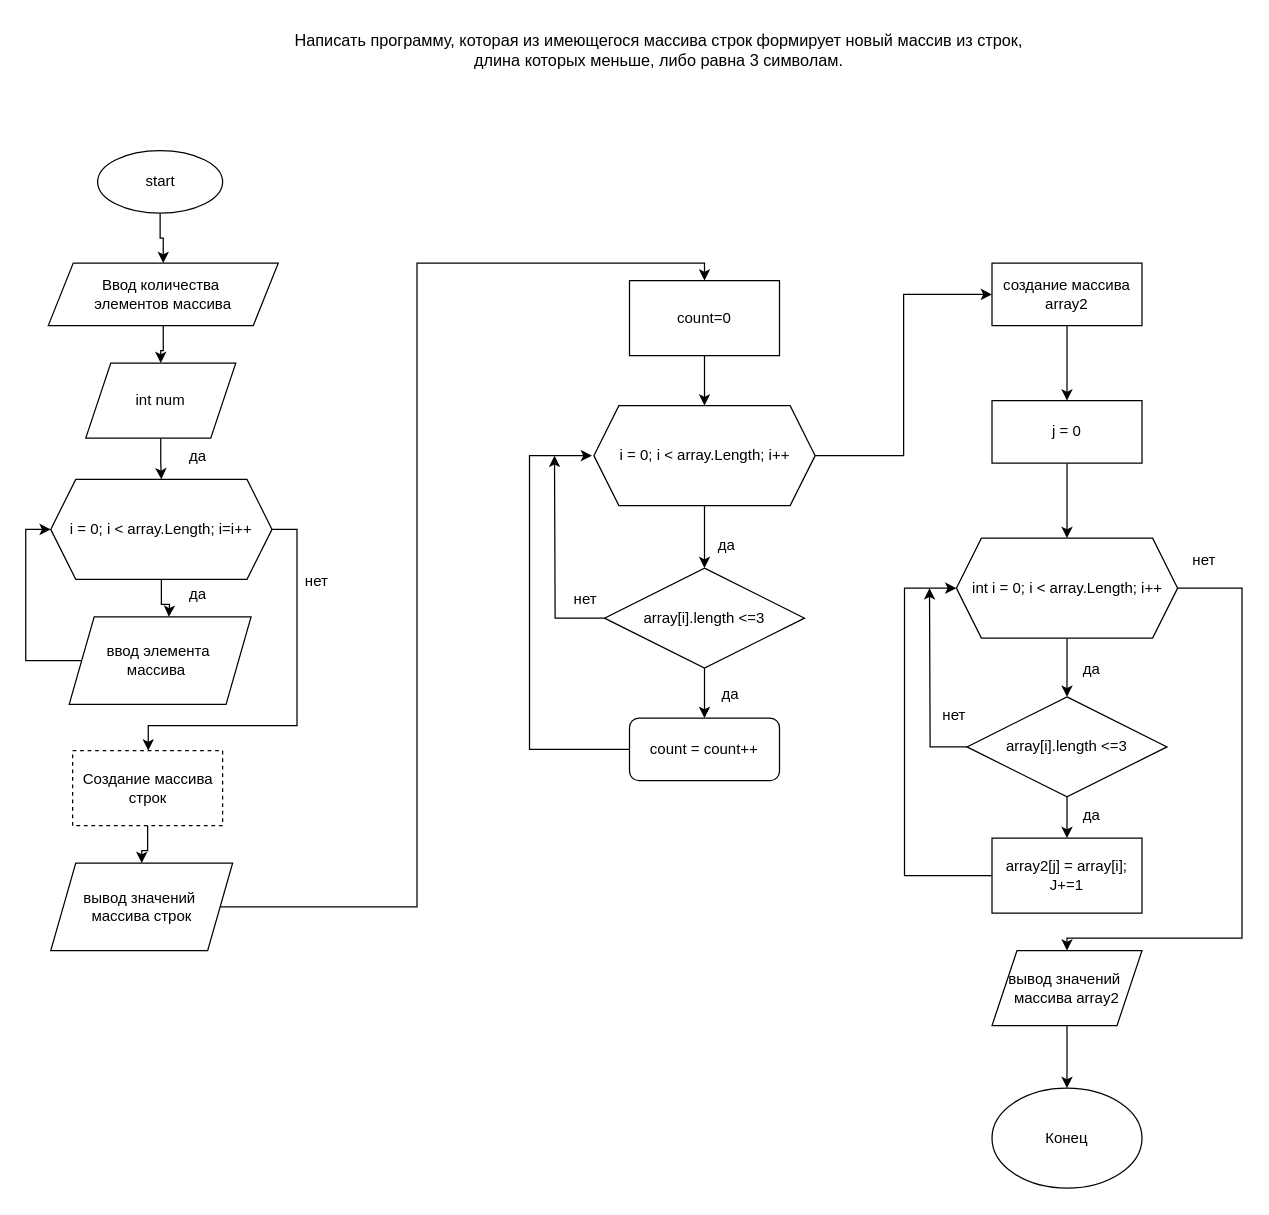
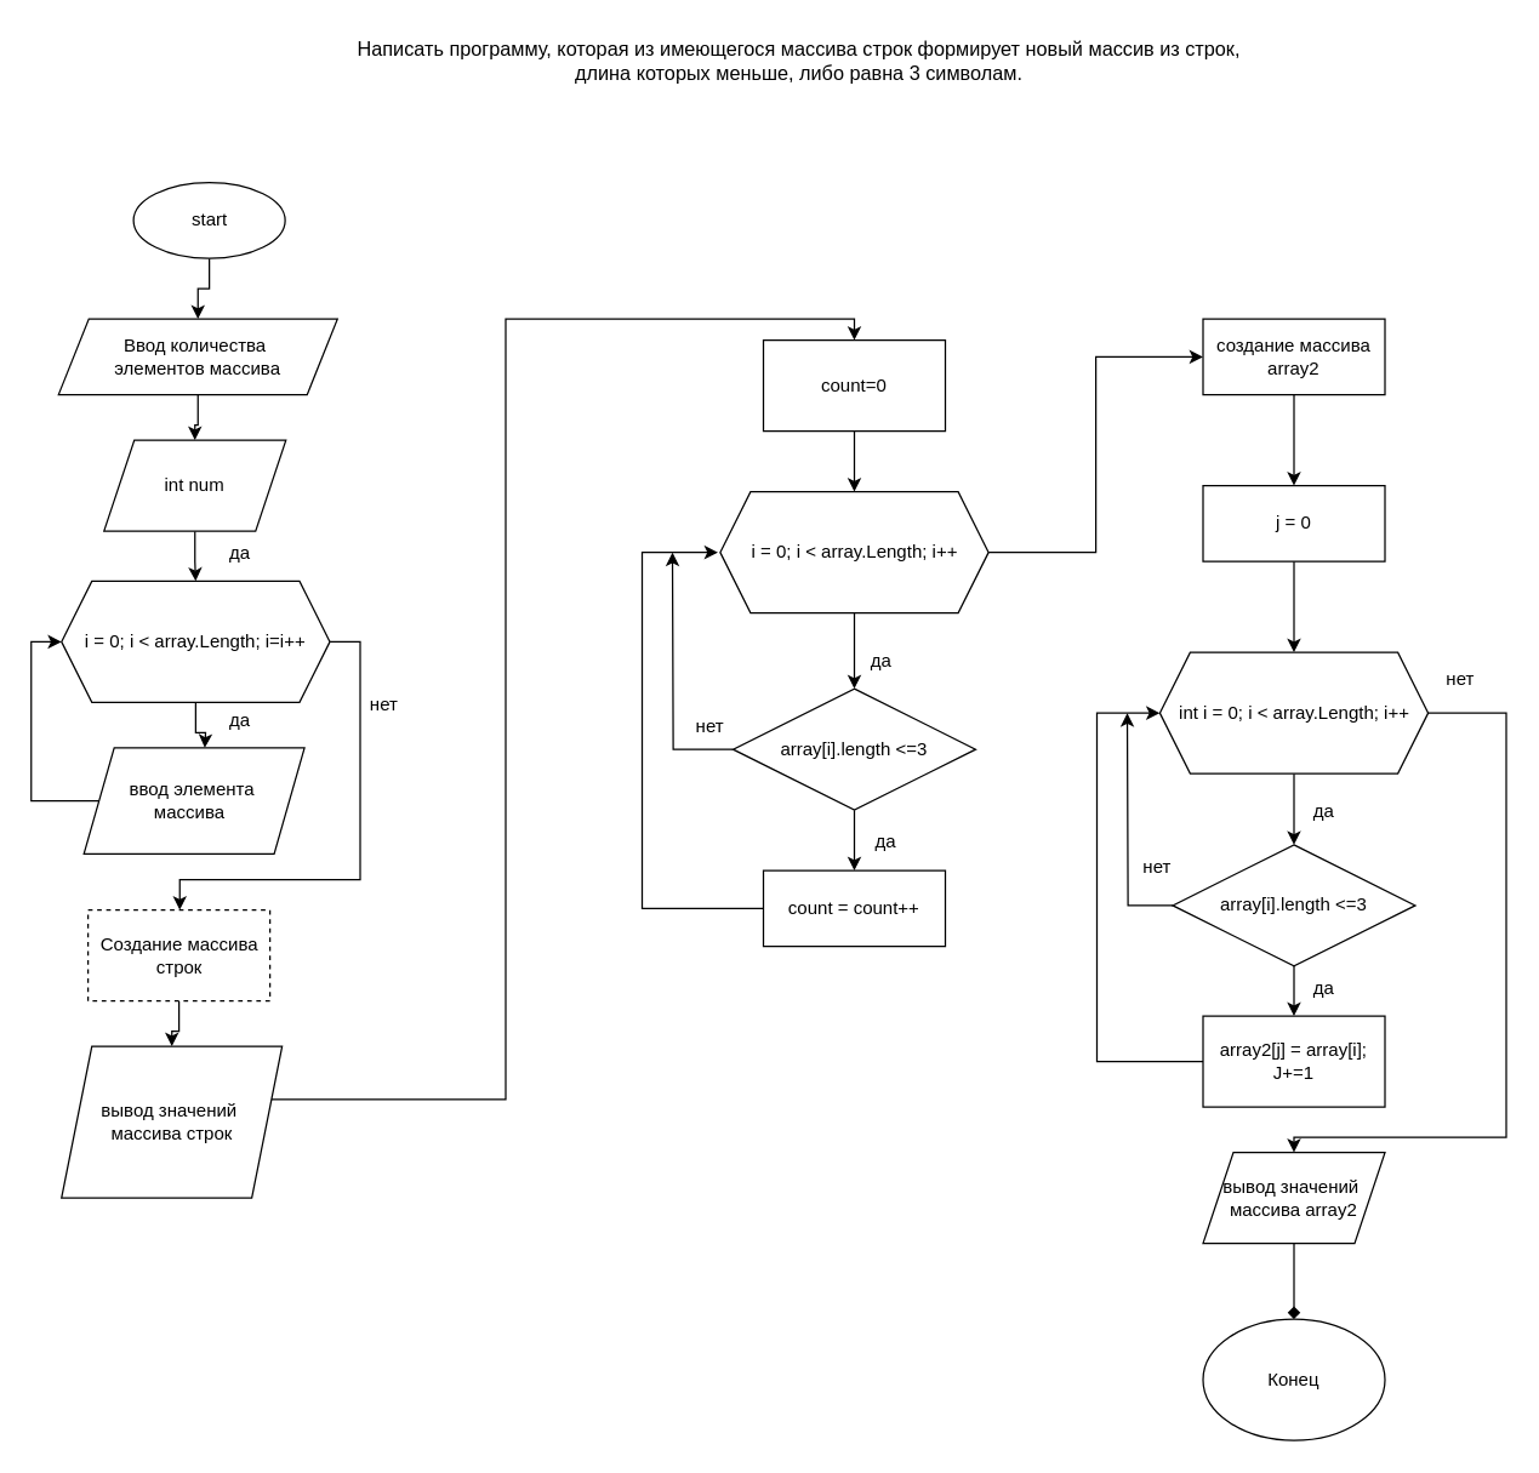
  <mxCell id="0" />
  <mxCell id="1" parent="0" />
  <mxCell id="2" value="" style="edgeStyle=orthogonalEdgeStyle;rounded=0;orthogonalLoop=1;jettySize=auto;html=1;" edge="1" parent="1" source="3" target="5"><mxGeometry relative="1" as="geometry" /></mxCell>
- <mxCell id="3" value="start" style="ellipse;whiteSpace=wrap;html=1;" parent="1" vertex="1"><mxGeometry x="77.5" y="120" width="100" height="50" as="geometry" /></mxCell>
+ <mxCell id="3" value="start" style="ellipse;whiteSpace=wrap;html=1;" parent="1" vertex="1"><mxGeometry x="87.5" y="120" width="100" height="50" as="geometry" /></mxCell>
  <mxCell id="4" style="edgeStyle=orthogonalEdgeStyle;rounded=0;orthogonalLoop=1;jettySize=auto;html=1;entryX=0.5;entryY=0;entryDx=0;entryDy=0;" edge="1" parent="1" source="5" target="37"><mxGeometry relative="1" as="geometry" /></mxCell>
  <mxCell id="5" value="Ввод количества&amp;nbsp;&lt;div&gt;элементов массива&lt;/div&gt;" style="shape=parallelogram;perimeter=parallelogramPerimeter;whiteSpace=wrap;html=1;fixedSize=1;" parent="1" vertex="1"><mxGeometry x="38" y="210" width="184" height="50" as="geometry" /></mxCell>
  <mxCell id="6" value="" style="edgeStyle=orthogonalEdgeStyle;rounded=0;orthogonalLoop=1;jettySize=auto;html=1;" parent="1" source="8" edge="1"><mxGeometry relative="1" as="geometry"><mxPoint x="134.524" y="493" as="targetPoint" /></mxGeometry></mxCell>
  <mxCell id="7" style="edgeStyle=orthogonalEdgeStyle;rounded=0;orthogonalLoop=1;jettySize=auto;html=1;exitX=1;exitY=0.5;exitDx=0;exitDy=0;" edge="1" parent="1" source="8" target="39"><mxGeometry relative="1" as="geometry"><Array as="points"><mxPoint x="237" y="423" /><mxPoint x="237" y="580" /><mxPoint x="118" y="580" /></Array></mxGeometry></mxCell>
  <mxCell id="8" value="i = 0; i &amp;lt; array.Length; i=i++" style="shape=hexagon;perimeter=hexagonPerimeter2;whiteSpace=wrap;html=1;fixedSize=1;" parent="1" vertex="1"><mxGeometry x="40" y="383" width="177" height="80" as="geometry" /></mxCell>
  <mxCell id="9" value="" style="edgeStyle=orthogonalEdgeStyle;rounded=0;orthogonalLoop=1;jettySize=auto;html=1;" parent="1" source="10" target="12" edge="1"><mxGeometry relative="1" as="geometry" /></mxCell>
  <mxCell id="10" value="count=0" style="rounded=0;whiteSpace=wrap;html=1;" parent="1" vertex="1"><mxGeometry x="503" y="224" width="120" height="60" as="geometry" /></mxCell>
  <mxCell id="11" value="" style="edgeStyle=orthogonalEdgeStyle;rounded=0;orthogonalLoop=1;jettySize=auto;html=1;" parent="1" source="12" target="16" edge="1"><mxGeometry relative="1" as="geometry" /></mxCell>
  <mxCell id="12" value="i = 0; i &amp;lt; array.Length; i++" style="shape=hexagon;perimeter=hexagonPerimeter2;whiteSpace=wrap;html=1;fixedSize=1;" parent="1" vertex="1"><mxGeometry x="474.5" y="324" width="177" height="80" as="geometry" /></mxCell>
  <mxCell id="13" value="" style="edgeStyle=orthogonalEdgeStyle;rounded=0;orthogonalLoop=1;jettySize=auto;html=1;" parent="1" source="16" target="18" edge="1"><mxGeometry relative="1" as="geometry" /></mxCell>
  <mxCell id="14" style="edgeStyle=orthogonalEdgeStyle;rounded=0;orthogonalLoop=1;jettySize=auto;html=1;entryX=0;entryY=0.5;entryDx=0;entryDy=0;exitX=1;exitY=0.5;exitDx=0;exitDy=0;" edge="1" parent="1" source="12" target="23"><mxGeometry relative="1" as="geometry" /></mxCell>
  <mxCell id="15" style="edgeStyle=orthogonalEdgeStyle;rounded=0;orthogonalLoop=1;jettySize=auto;html=1;" edge="1" parent="1" source="16"><mxGeometry relative="1" as="geometry"><mxPoint x="443" y="364" as="targetPoint" /></mxGeometry></mxCell>
  <mxCell id="16" value="array[i].length &amp;lt;=3" style="rhombus;whiteSpace=wrap;html=1;" parent="1" vertex="1"><mxGeometry x="483" y="454" width="160" height="80" as="geometry" /></mxCell>
  <mxCell id="17" style="edgeStyle=orthogonalEdgeStyle;rounded=0;orthogonalLoop=1;jettySize=auto;html=1;" parent="1" source="18" edge="1"><mxGeometry relative="1" as="geometry"><mxPoint x="473" y="364" as="targetPoint" /><Array as="points"><mxPoint x="423" y="599" /><mxPoint x="423" y="364" /></Array></mxGeometry></mxCell>
- <mxCell id="18" value="count = count++" style="whiteSpace=wrap;html=1;rounded=1;" parent="1" vertex="1"><mxGeometry x="503" y="574" width="120" height="50" as="geometry" /></mxCell>
+ <mxCell id="18" value="count = count++" style="rounded=0;whiteSpace=wrap;html=1;" parent="1" vertex="1"><mxGeometry x="503" y="574" width="120" height="50" as="geometry" /></mxCell>
  <mxCell id="19" value="&lt;div style=&quot;font-size: 13px;&quot;&gt;Написать программу, которая из имеющегося массива строк формирует новый массив из строк,&amp;nbsp;&lt;/div&gt;&lt;div style=&quot;font-size: 13px;&quot;&gt;длина которых меньше, либо равна 3 символам.&amp;nbsp;&lt;/div&gt;" style="text;html=1;align=center;verticalAlign=middle;resizable=0;points=[];autosize=1;strokeColor=none;fillColor=none;fontSize=13;" vertex="1" parent="1"><mxGeometry x="223" y="20" width="610" height="40" as="geometry" /></mxCell>
  <mxCell id="20" style="edgeStyle=orthogonalEdgeStyle;rounded=0;orthogonalLoop=1;jettySize=auto;html=1;entryX=0;entryY=0.5;entryDx=0;entryDy=0;" edge="1" parent="1" source="21" target="8"><mxGeometry relative="1" as="geometry"><Array as="points"><mxPoint x="20" y="528" /><mxPoint x="20" y="423" /></Array></mxGeometry></mxCell>
  <mxCell id="21" value="ввод элемента&amp;nbsp;&lt;div&gt;массива&amp;nbsp;&amp;nbsp;&lt;/div&gt;" style="shape=parallelogram;perimeter=parallelogramPerimeter;whiteSpace=wrap;html=1;fixedSize=1;" vertex="1" parent="1"><mxGeometry x="54.75" y="493" width="145.5" height="70" as="geometry" /></mxCell>
  <mxCell id="22" value="" style="edgeStyle=orthogonalEdgeStyle;rounded=0;orthogonalLoop=1;jettySize=auto;html=1;" edge="1" parent="1" source="23" target="25"><mxGeometry relative="1" as="geometry" /></mxCell>
  <mxCell id="23" value="создание массива array2" style="rounded=0;whiteSpace=wrap;html=1;" vertex="1" parent="1"><mxGeometry x="793" y="210" width="120" height="50" as="geometry" /></mxCell>
  <mxCell id="24" value="" style="edgeStyle=orthogonalEdgeStyle;rounded=0;orthogonalLoop=1;jettySize=auto;html=1;" edge="1" parent="1" source="25" target="28"><mxGeometry relative="1" as="geometry" /></mxCell>
  <mxCell id="25" value="j = 0" style="rounded=0;whiteSpace=wrap;html=1;" vertex="1" parent="1"><mxGeometry x="793" y="320" width="120" height="50" as="geometry" /></mxCell>
  <mxCell id="26" value="" style="edgeStyle=orthogonalEdgeStyle;rounded=0;orthogonalLoop=1;jettySize=auto;html=1;" edge="1" parent="1" source="28" target="31"><mxGeometry relative="1" as="geometry" /></mxCell>
  <mxCell id="27" style="edgeStyle=orthogonalEdgeStyle;rounded=0;orthogonalLoop=1;jettySize=auto;html=1;entryX=0.5;entryY=0;entryDx=0;entryDy=0;" edge="1" parent="1" source="28" target="35"><mxGeometry relative="1" as="geometry"><Array as="points"><mxPoint x="993" y="470" /><mxPoint x="993" y="750" /><mxPoint x="853" y="750" /></Array></mxGeometry></mxCell>
  <mxCell id="28" value="int i = 0; i &amp;lt; array.Length; i++" style="shape=hexagon;perimeter=hexagonPerimeter2;whiteSpace=wrap;html=1;fixedSize=1;" vertex="1" parent="1"><mxGeometry x="764.5" y="430" width="177" height="80" as="geometry" /></mxCell>
  <mxCell id="29" value="" style="edgeStyle=orthogonalEdgeStyle;rounded=0;orthogonalLoop=1;jettySize=auto;html=1;" edge="1" parent="1" source="31" target="33"><mxGeometry relative="1" as="geometry" /></mxCell>
  <mxCell id="30" style="edgeStyle=orthogonalEdgeStyle;rounded=0;orthogonalLoop=1;jettySize=auto;html=1;" edge="1" parent="1" source="31"><mxGeometry relative="1" as="geometry"><mxPoint x="743" y="470" as="targetPoint" /></mxGeometry></mxCell>
  <mxCell id="31" value="array[i].length &amp;lt;=3" style="rhombus;whiteSpace=wrap;html=1;" vertex="1" parent="1"><mxGeometry x="773" y="557" width="160" height="80" as="geometry" /></mxCell>
  <mxCell id="32" style="edgeStyle=orthogonalEdgeStyle;rounded=0;orthogonalLoop=1;jettySize=auto;html=1;entryX=0;entryY=0.5;entryDx=0;entryDy=0;" edge="1" parent="1" source="33" target="28"><mxGeometry relative="1" as="geometry"><Array as="points"><mxPoint x="723" y="700" /><mxPoint x="723" y="470" /></Array></mxGeometry></mxCell>
  <mxCell id="33" value="array2[j] = array[i];&lt;div&gt;J+=1&lt;/div&gt;" style="rounded=0;whiteSpace=wrap;html=1;" vertex="1" parent="1"><mxGeometry x="793" y="670" width="120" height="60" as="geometry" /></mxCell>
- <mxCell id="34" value="" style="edgeStyle=orthogonalEdgeStyle;rounded=0;orthogonalLoop=1;jettySize=auto;html=1;" edge="1" parent="1" source="35" target="40"><mxGeometry relative="1" as="geometry" /></mxCell>
+ <mxCell id="34" value="" style="edgeStyle=orthogonalEdgeStyle;rounded=0;orthogonalLoop=1;jettySize=auto;html=1;endArrow=diamond;" edge="1" parent="1" source="35" target="40"><mxGeometry relative="1" as="geometry" /></mxCell>
  <mxCell id="35" value="вывод значений&amp;nbsp; массива array2" style="shape=parallelogram;perimeter=parallelogramPerimeter;whiteSpace=wrap;html=1;fixedSize=1;" vertex="1" parent="1"><mxGeometry x="793" y="760" width="120" height="60" as="geometry" /></mxCell>
  <mxCell id="36" style="edgeStyle=orthogonalEdgeStyle;rounded=0;orthogonalLoop=1;jettySize=auto;html=1;entryX=0.5;entryY=0;entryDx=0;entryDy=0;" edge="1" parent="1" source="37" target="8"><mxGeometry relative="1" as="geometry" /></mxCell>
  <mxCell id="37" value="int num" style="shape=parallelogram;perimeter=parallelogramPerimeter;whiteSpace=wrap;html=1;fixedSize=1;" vertex="1" parent="1"><mxGeometry x="68" y="290" width="120" height="60" as="geometry" /></mxCell>
  <mxCell id="38" value="" style="edgeStyle=orthogonalEdgeStyle;rounded=0;orthogonalLoop=1;jettySize=auto;html=1;" edge="1" parent="1" source="39" target="48"><mxGeometry relative="1" as="geometry" /></mxCell>
  <mxCell id="39" value="Создание массива строк" style="rounded=0;whiteSpace=wrap;html=1;dashed=1;" vertex="1" parent="1"><mxGeometry x="57.5" y="600" width="120" height="60" as="geometry" /></mxCell>
  <mxCell id="40" value="Конец" style="ellipse;whiteSpace=wrap;html=1;" vertex="1" parent="1"><mxGeometry x="793" y="870" width="120" height="80" as="geometry" /></mxCell>
  <mxCell id="41" value="да" style="text;html=1;align=center;verticalAlign=middle;whiteSpace=wrap;rounded=0;" vertex="1" parent="1"><mxGeometry x="128" y="460" width="60" height="30" as="geometry" /></mxCell>
  <mxCell id="42" value="да" style="text;html=1;align=center;verticalAlign=middle;whiteSpace=wrap;rounded=0;" vertex="1" parent="1"><mxGeometry x="128" y="350" width="60" height="30" as="geometry" /></mxCell>
  <mxCell id="43" value="нет" style="text;html=1;align=center;verticalAlign=middle;whiteSpace=wrap;rounded=0;" vertex="1" parent="1"><mxGeometry x="223" y="450" width="60" height="30" as="geometry" /></mxCell>
  <mxCell id="44" value="да" style="text;html=1;align=center;verticalAlign=middle;whiteSpace=wrap;rounded=0;" vertex="1" parent="1"><mxGeometry x="551" y="421" width="60" height="30" as="geometry" /></mxCell>
  <mxCell id="45" value="нет" style="text;html=1;align=center;verticalAlign=middle;whiteSpace=wrap;rounded=0;" vertex="1" parent="1"><mxGeometry x="438" y="464" width="60" height="30" as="geometry" /></mxCell>
  <mxCell id="46" value="да" style="text;html=1;align=center;verticalAlign=middle;whiteSpace=wrap;rounded=0;" vertex="1" parent="1"><mxGeometry x="554" y="540" width="60" height="30" as="geometry" /></mxCell>
  <mxCell id="47" style="edgeStyle=orthogonalEdgeStyle;rounded=0;orthogonalLoop=1;jettySize=auto;html=1;entryX=0.5;entryY=0;entryDx=0;entryDy=0;entryPerimeter=0;" edge="1" parent="1" source="48" target="10"><mxGeometry relative="1" as="geometry"><mxPoint x="563" y="240" as="targetPoint" /><Array as="points"><mxPoint x="333" y="725" /><mxPoint x="333" y="210" /><mxPoint x="563" y="210" /></Array></mxGeometry></mxCell>
- <mxCell id="48" value="вывод значений&amp;nbsp;&lt;div&gt;массива&amp;nbsp;строк&lt;/div&gt;" style="shape=parallelogram;perimeter=parallelogramPerimeter;whiteSpace=wrap;html=1;fixedSize=1;" vertex="1" parent="1"><mxGeometry x="40" y="690" width="145.5" height="70" as="geometry" /></mxCell>
+ <mxCell id="48" value="вывод значений&amp;nbsp;&lt;div&gt;массива&amp;nbsp;строк&lt;/div&gt;" style="shape=parallelogram;perimeter=parallelogramPerimeter;whiteSpace=wrap;html=1;fixedSize=1;" vertex="1" parent="1"><mxGeometry x="40" y="690" width="145.5" height="100" as="geometry" /></mxCell>
  <mxCell id="49" value="нет" style="text;html=1;align=center;verticalAlign=middle;whiteSpace=wrap;rounded=0;" vertex="1" parent="1"><mxGeometry x="733" y="557" width="60" height="30" as="geometry" /></mxCell>
  <mxCell id="50" value="да" style="text;html=1;align=center;verticalAlign=middle;whiteSpace=wrap;rounded=0;" vertex="1" parent="1"><mxGeometry x="843" y="520" width="60" height="30" as="geometry" /></mxCell>
  <mxCell id="51" value="да" style="text;html=1;align=center;verticalAlign=middle;whiteSpace=wrap;rounded=0;" vertex="1" parent="1"><mxGeometry x="843" y="637" width="60" height="30" as="geometry" /></mxCell>
  <mxCell id="52" value="нет" style="text;html=1;align=center;verticalAlign=middle;whiteSpace=wrap;rounded=0;" vertex="1" parent="1"><mxGeometry x="933" y="433" width="60" height="30" as="geometry" /></mxCell>
